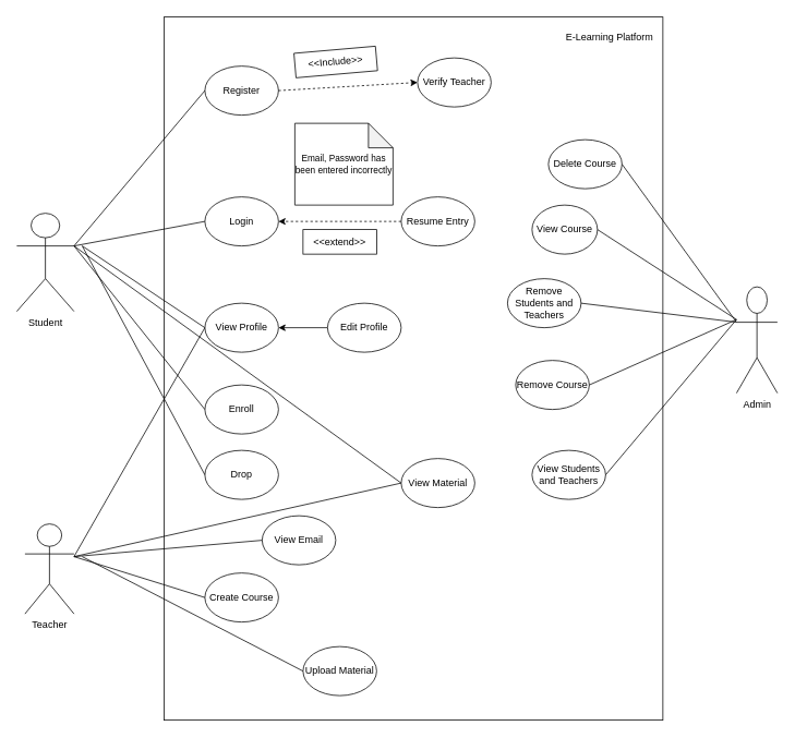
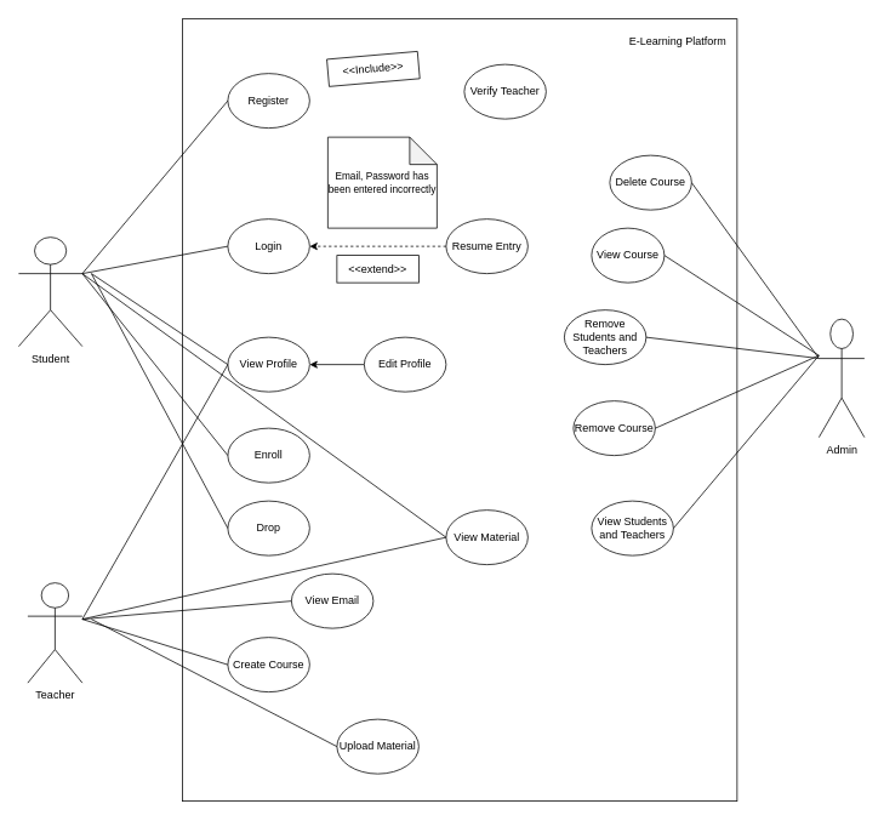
  <mxCell id="0" />
  <mxCell id="1" parent="0" />
  <mxCell id="2" value="" style="rounded=0;whiteSpace=wrap;html=1;fillColor=none;" vertex="1" parent="1"><mxGeometry x="200" y="20" width="610" height="860" as="geometry" /></mxCell>
  <mxCell id="3" value="Register" style="ellipse;whiteSpace=wrap;html=1;" vertex="1" parent="1"><mxGeometry x="250" y="80" width="90" height="60" as="geometry" /></mxCell>
  <mxCell id="4" value="Login" style="ellipse;whiteSpace=wrap;html=1;" vertex="1" parent="1"><mxGeometry x="250" y="240" width="90" height="60" as="geometry" /></mxCell>
  <mxCell id="5" value="Verify Teacher" style="ellipse;whiteSpace=wrap;html=1;" vertex="1" parent="1"><mxGeometry x="510" y="70" width="90" height="60" as="geometry" /></mxCell>
  <mxCell id="6" value="Resume Entry" style="ellipse;whiteSpace=wrap;html=1;" vertex="1" parent="1"><mxGeometry x="490" y="240" width="90" height="60" as="geometry" /></mxCell>
  <mxCell id="7" value="View Profile" style="ellipse;whiteSpace=wrap;html=1;" vertex="1" parent="1"><mxGeometry x="250" y="370" width="90" height="60" as="geometry" /></mxCell>
  <mxCell id="8" style="edgeStyle=orthogonalEdgeStyle;rounded=0;orthogonalLoop=1;jettySize=auto;html=1;exitX=0;exitY=0.5;exitDx=0;exitDy=0;entryX=1;entryY=0.5;entryDx=0;entryDy=0;" edge="1" parent="1" source="9" target="7"><mxGeometry relative="1" as="geometry" /></mxCell>
  <mxCell id="9" value="Edit Profile" style="ellipse;whiteSpace=wrap;html=1;" vertex="1" parent="1"><mxGeometry x="400" y="370" width="90" height="60" as="geometry" /></mxCell>
  <mxCell id="10" value="Enroll" style="ellipse;whiteSpace=wrap;html=1;" vertex="1" parent="1"><mxGeometry x="250" y="470" width="90" height="60" as="geometry" /></mxCell>
  <mxCell id="11" value="Drop" style="ellipse;whiteSpace=wrap;html=1;" vertex="1" parent="1"><mxGeometry x="250" y="550" width="90" height="60" as="geometry" /></mxCell>
  <mxCell id="12" value="Upload Material" style="ellipse;whiteSpace=wrap;html=1;" vertex="1" parent="1"><mxGeometry x="370" y="790" width="90" height="60" as="geometry" /></mxCell>
  <mxCell id="13" value="Create Course" style="ellipse;whiteSpace=wrap;html=1;" vertex="1" parent="1"><mxGeometry x="250" y="700" width="90" height="60" as="geometry" /></mxCell>
  <mxCell id="14" value="View Material" style="ellipse;whiteSpace=wrap;html=1;" vertex="1" parent="1"><mxGeometry x="490" y="560" width="90" height="60" as="geometry" /></mxCell>
  <mxCell id="15" value="Remove Students and Teachers" style="ellipse;whiteSpace=wrap;html=1;" vertex="1" parent="1"><mxGeometry x="620" y="340" width="90" height="60" as="geometry" /></mxCell>
  <mxCell id="16" value="Remove Course" style="ellipse;whiteSpace=wrap;html=1;" vertex="1" parent="1"><mxGeometry x="630" y="440" width="90" height="60" as="geometry" /></mxCell>
  <mxCell id="17" value="Delete Course" style="ellipse;whiteSpace=wrap;html=1;" vertex="1" parent="1"><mxGeometry x="670" y="170" width="90" height="60" as="geometry" /></mxCell>
  <mxCell id="18" value="View Students and Teachers" style="ellipse;whiteSpace=wrap;html=1;" vertex="1" parent="1"><mxGeometry x="650" y="550" width="90" height="60" as="geometry" /></mxCell>
  <mxCell id="19" value="View Course" style="ellipse;whiteSpace=wrap;html=1;" vertex="1" parent="1"><mxGeometry x="650" y="250" width="80" height="60" as="geometry" /></mxCell>
  <mxCell id="20" value="View Email" style="ellipse;whiteSpace=wrap;html=1;" vertex="1" parent="1"><mxGeometry x="320" y="630" width="90" height="60" as="geometry" /></mxCell>
  <mxCell id="21" value="Admin" style="shape=umlActor;verticalLabelPosition=bottom;verticalAlign=top;html=1;outlineConnect=0;" vertex="1" parent="1"><mxGeometry x="900" y="350" width="50" height="130" as="geometry" /></mxCell>
  <mxCell id="22" value="Student" style="shape=umlActor;verticalLabelPosition=bottom;verticalAlign=top;html=1;outlineConnect=0;" vertex="1" parent="1"><mxGeometry x="20" y="260" width="70" height="120" as="geometry" /></mxCell>
  <mxCell id="23" value="Teacher" style="shape=umlActor;verticalLabelPosition=bottom;verticalAlign=top;html=1;outlineConnect=0;" vertex="1" parent="1"><mxGeometry x="30" y="640" width="60" height="110" as="geometry" /></mxCell>
  <mxCell id="24" value="&lt;font style=&quot;font-size: 11px;&quot;&gt;Email, Password has been entered incorrectly&lt;/font&gt;" style="shape=note;whiteSpace=wrap;html=1;backgroundOutline=1;darkOpacity=0.05;" vertex="1" parent="1"><mxGeometry x="360" y="150" width="120" height="100" as="geometry" /></mxCell>
  <mxCell id="25" value="&amp;lt;&amp;lt;Include&amp;gt;&amp;gt;" style="rounded=0;whiteSpace=wrap;html=1;rotation=-5;" vertex="1" parent="1"><mxGeometry x="360" y="60" width="100" height="30" as="geometry" /></mxCell>
  <mxCell id="26" value="" style="endArrow=classic;html=1;rounded=0;exitX=0;exitY=0.5;exitDx=0;exitDy=0;entryX=1;entryY=0.5;entryDx=0;entryDy=0;dashed=1;" edge="1" parent="1" source="6" target="4"><mxGeometry width="50" height="50" relative="1" as="geometry"><mxPoint x="610" y="250" as="sourcePoint" /><mxPoint x="660" y="200" as="targetPoint" /></mxGeometry></mxCell>
  <mxCell id="27" value="&amp;lt;&amp;lt;extend&amp;gt;&amp;gt;" style="rounded=0;whiteSpace=wrap;html=1;" vertex="1" parent="1"><mxGeometry x="370" y="280" width="90" height="30" as="geometry" /></mxCell>
- <mxCell id="28" value="" style="endArrow=classic;html=1;rounded=0;entryX=0;entryY=0.5;entryDx=0;entryDy=0;exitX=1;exitY=0.5;exitDx=0;exitDy=0;dashed=1;" edge="1" parent="1" source="3" target="5"><mxGeometry width="50" height="50" relative="1" as="geometry"><mxPoint x="340" y="140" as="sourcePoint" /><mxPoint x="390" y="90" as="targetPoint" /></mxGeometry></mxCell>
  <mxCell id="29" value="" style="endArrow=none;html=1;rounded=0;entryX=0;entryY=0.5;entryDx=0;entryDy=0;" edge="1" parent="1" target="3"><mxGeometry width="50" height="50" relative="1" as="geometry"><mxPoint x="90" y="300" as="sourcePoint" /><mxPoint x="140" y="250" as="targetPoint" /></mxGeometry></mxCell>
  <mxCell id="30" value="" style="endArrow=none;html=1;rounded=0;entryX=0;entryY=0.5;entryDx=0;entryDy=0;" edge="1" parent="1" target="4"><mxGeometry width="50" height="50" relative="1" as="geometry"><mxPoint x="90" y="300" as="sourcePoint" /><mxPoint x="140" y="250" as="targetPoint" /></mxGeometry></mxCell>
  <mxCell id="31" value="" style="endArrow=none;html=1;rounded=0;entryX=0;entryY=0.5;entryDx=0;entryDy=0;" edge="1" parent="1" target="7"><mxGeometry width="50" height="50" relative="1" as="geometry"><mxPoint x="100" y="300" as="sourcePoint" /><mxPoint x="170" y="410" as="targetPoint" /></mxGeometry></mxCell>
  <mxCell id="32" value="" style="endArrow=none;html=1;rounded=0;entryX=0;entryY=0.5;entryDx=0;entryDy=0;" edge="1" parent="1" target="10"><mxGeometry width="50" height="50" relative="1" as="geometry"><mxPoint x="90" y="300" as="sourcePoint" /><mxPoint x="160" y="420" as="targetPoint" /></mxGeometry></mxCell>
  <mxCell id="33" value="" style="endArrow=none;html=1;rounded=0;entryX=0;entryY=0.5;entryDx=0;entryDy=0;" edge="1" parent="1" target="11"><mxGeometry width="50" height="50" relative="1" as="geometry"><mxPoint x="100" y="300" as="sourcePoint" /><mxPoint x="160" y="460" as="targetPoint" /></mxGeometry></mxCell>
  <mxCell id="34" value="" style="endArrow=none;html=1;rounded=0;entryX=0;entryY=0.333;entryDx=0;entryDy=0;entryPerimeter=0;exitX=1;exitY=0.5;exitDx=0;exitDy=0;" edge="1" parent="1" source="17" target="21"><mxGeometry width="50" height="50" relative="1" as="geometry"><mxPoint x="830" y="350" as="sourcePoint" /><mxPoint x="880" y="300" as="targetPoint" /></mxGeometry></mxCell>
  <mxCell id="35" value="" style="endArrow=none;html=1;rounded=0;exitX=1;exitY=0.5;exitDx=0;exitDy=0;" edge="1" parent="1" source="19"><mxGeometry width="50" height="50" relative="1" as="geometry"><mxPoint x="850" y="440" as="sourcePoint" /><mxPoint x="900" y="390" as="targetPoint" /></mxGeometry></mxCell>
  <mxCell id="36" value="" style="endArrow=none;html=1;rounded=0;entryX=0;entryY=0.333;entryDx=0;entryDy=0;entryPerimeter=0;exitX=1;exitY=0.5;exitDx=0;exitDy=0;" edge="1" parent="1" source="15" target="21"><mxGeometry width="50" height="50" relative="1" as="geometry"><mxPoint x="850" y="460" as="sourcePoint" /><mxPoint x="900" y="410" as="targetPoint" /></mxGeometry></mxCell>
  <mxCell id="37" value="" style="endArrow=none;html=1;rounded=0;exitX=1;exitY=0.5;exitDx=0;exitDy=0;" edge="1" parent="1" source="16"><mxGeometry width="50" height="50" relative="1" as="geometry"><mxPoint x="830" y="510" as="sourcePoint" /><mxPoint x="900" y="390" as="targetPoint" /></mxGeometry></mxCell>
  <mxCell id="38" value="" style="endArrow=none;html=1;rounded=0;exitX=1;exitY=0.5;exitDx=0;exitDy=0;" edge="1" parent="1" source="18"><mxGeometry width="50" height="50" relative="1" as="geometry"><mxPoint x="830" y="530" as="sourcePoint" /><mxPoint x="900" y="390" as="targetPoint" /></mxGeometry></mxCell>
  <mxCell id="39" value="" style="endArrow=none;html=1;rounded=0;entryX=0;entryY=0.5;entryDx=0;entryDy=0;" edge="1" parent="1" target="13"><mxGeometry width="50" height="50" relative="1" as="geometry"><mxPoint x="90" y="680" as="sourcePoint" /><mxPoint x="140" y="630" as="targetPoint" /></mxGeometry></mxCell>
  <mxCell id="40" value="" style="endArrow=none;html=1;rounded=0;entryX=0;entryY=0.5;entryDx=0;entryDy=0;" edge="1" parent="1" target="7"><mxGeometry width="50" height="50" relative="1" as="geometry"><mxPoint x="90" y="680" as="sourcePoint" /><mxPoint x="140" y="630" as="targetPoint" /></mxGeometry></mxCell>
  <mxCell id="41" value="" style="endArrow=none;html=1;rounded=0;entryX=0;entryY=0.5;entryDx=0;entryDy=0;" edge="1" parent="1" target="14"><mxGeometry width="50" height="50" relative="1" as="geometry"><mxPoint x="90" y="300" as="sourcePoint" /><mxPoint x="130" y="440" as="targetPoint" /></mxGeometry></mxCell>
  <mxCell id="42" value="" style="endArrow=none;html=1;rounded=0;entryX=0;entryY=0.5;entryDx=0;entryDy=0;" edge="1" parent="1" target="14"><mxGeometry width="50" height="50" relative="1" as="geometry"><mxPoint x="90" y="680" as="sourcePoint" /><mxPoint x="140" y="630" as="targetPoint" /></mxGeometry></mxCell>
  <mxCell id="43" value="" style="endArrow=none;html=1;rounded=0;entryX=0;entryY=0.5;entryDx=0;entryDy=0;" edge="1" parent="1" target="20"><mxGeometry width="50" height="50" relative="1" as="geometry"><mxPoint x="90" y="680" as="sourcePoint" /><mxPoint x="140" y="630" as="targetPoint" /></mxGeometry></mxCell>
  <mxCell id="44" value="" style="endArrow=none;html=1;rounded=0;entryX=0;entryY=0.5;entryDx=0;entryDy=0;" edge="1" parent="1" target="12"><mxGeometry width="50" height="50" relative="1" as="geometry"><mxPoint x="100" y="680" as="sourcePoint" /><mxPoint x="380" y="790" as="targetPoint" /></mxGeometry></mxCell>
  <mxCell id="45" value="E-Learning Platform" style="text;html=1;strokeColor=none;fillColor=none;align=center;verticalAlign=middle;whiteSpace=wrap;rounded=0;" vertex="1" parent="1"><mxGeometry x="690" y="30" width="110" height="30" as="geometry" /></mxCell>
